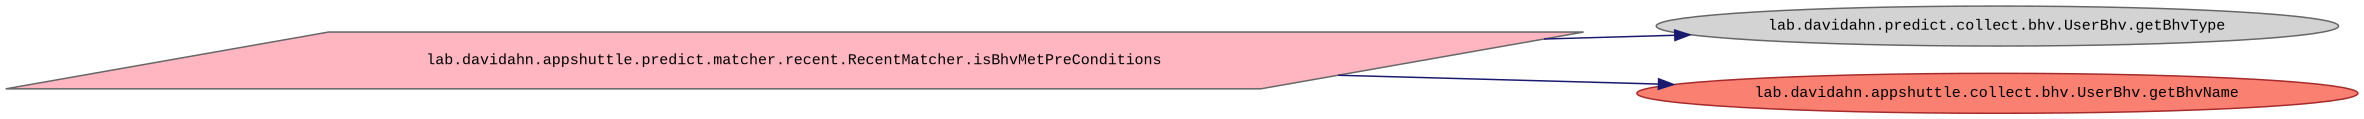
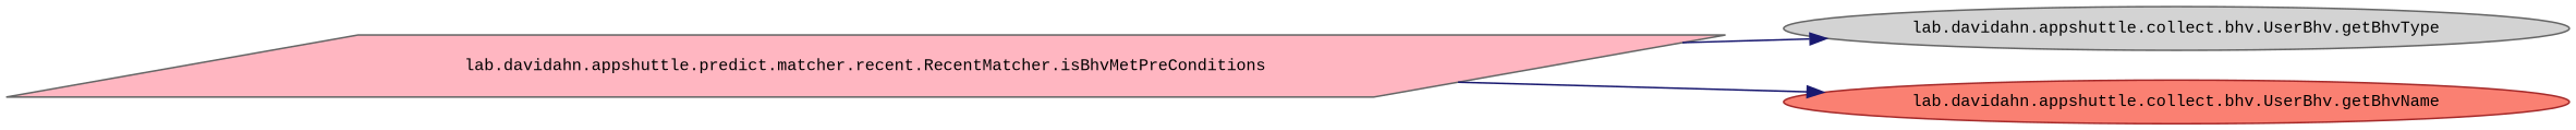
  digraph {
    rankdir=LR
    fontname="Liberation Mono"
    node [color=gray40 fontname="Liberation Mono" fontsize=10 shape=ellipse style=filled]
    edge [color=midnightblue fontname="Liberation Mono" fontsize=10 labelfontname=Helvetica labelfontsize=10 style=solid]
    n1 [fillcolor=lightpink fontcolor=black height=0.2 label="lab.davidahn.appshuttle.predict.matcher.recent.RecentMatcher.isBhvMetPreConditions" shape=parallelogram width=0.4]
-   n2 [fillcolor=lightgrey height=0.2 label="lab.davidahn.predict.collect.bhv.UserBhv.getBhvType" width=0.4]
+   n2 [fillcolor=lightgrey height=0.2 label="lab.davidahn.appshuttle.collect.bhv.UserBhv.getBhvType" width=0.4]
    n3 [color=brown fillcolor=salmon height=0.2 label="lab.davidahn.appshuttle.collect.bhv.UserBhv.getBhvName" width=0.4]
    n1 -> n2
    n1 -> n3
  }
